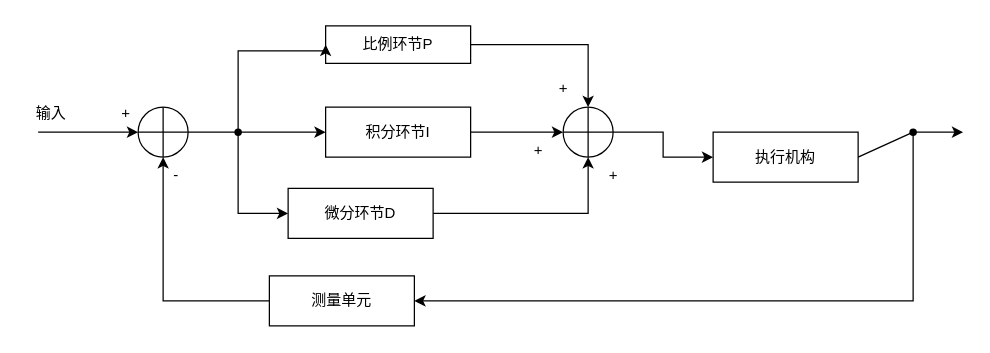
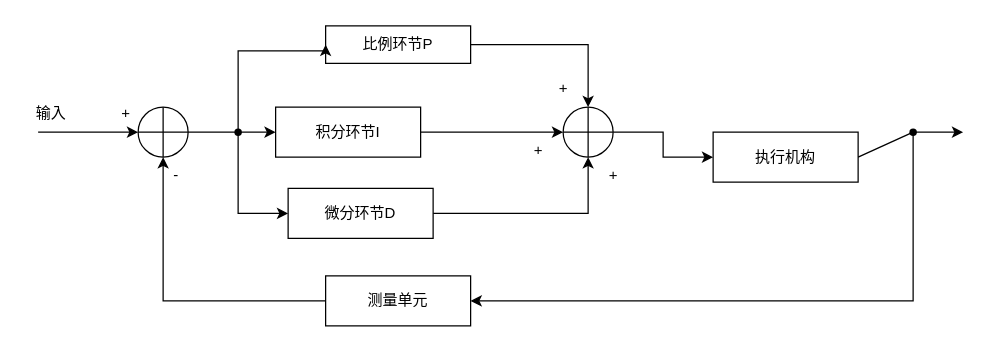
  <mxCell id="0" />
  <mxCell id="1" parent="0" />
  <mxCell id="2" value="" style="shape=orEllipse;perimeter=ellipsePerimeter;whiteSpace=wrap;html=1;backgroundOutline=1;" vertex="1" parent="1"><mxGeometry x="110" y="85" width="40" height="40" as="geometry" /></mxCell>
  <mxCell id="3" value="" style="endArrow=classic;html=1;rounded=0;entryX=0;entryY=0.5;entryDx=0;entryDy=0;" edge="1" parent="1" target="2"><mxGeometry width="50" height="50" relative="1" as="geometry"><mxPoint x="30" y="105" as="sourcePoint" /><mxPoint x="260" y="140" as="targetPoint" /></mxGeometry></mxCell>
  <mxCell id="4" style="edgeStyle=orthogonalEdgeStyle;rounded=0;orthogonalLoop=1;jettySize=auto;html=1;exitX=1;exitY=0.5;exitDx=0;exitDy=0;" edge="1" parent="1" source="5" target="16"><mxGeometry relative="1" as="geometry" /></mxCell>
  <mxCell id="5" value="&lt;font style=&quot;vertical-align: inherit;&quot;&gt;&lt;font style=&quot;vertical-align: inherit;&quot;&gt;比例环节P&lt;/font&gt;&lt;/font&gt;" style="rounded=0;whiteSpace=wrap;html=1;" vertex="1" parent="1"><mxGeometry x="260" y="20" width="116" height="30" as="geometry" /></mxCell>
  <mxCell id="6" style="edgeStyle=orthogonalEdgeStyle;rounded=0;orthogonalLoop=1;jettySize=auto;html=1;exitX=1;exitY=0.5;exitDx=0;exitDy=0;entryX=0;entryY=0.5;entryDx=0;entryDy=0;" edge="1" parent="1" source="7" target="16"><mxGeometry relative="1" as="geometry" /></mxCell>
- <mxCell id="7" value="&lt;font style=&quot;vertical-align: inherit;&quot;&gt;&lt;font style=&quot;vertical-align: inherit;&quot;&gt;积分环节I&lt;/font&gt;&lt;/font&gt;" style="rounded=0;whiteSpace=wrap;html=1;" vertex="1" parent="1"><mxGeometry x="260" y="85" width="116" height="40" as="geometry" /></mxCell>
+ <mxCell id="7" value="&lt;font style=&quot;vertical-align: inherit;&quot;&gt;&lt;font style=&quot;vertical-align: inherit;&quot;&gt;积分环节I&lt;/font&gt;&lt;/font&gt;" style="rounded=0;whiteSpace=wrap;html=1;" vertex="1" parent="1"><mxGeometry x="220" y="85" width="116" height="40" as="geometry" /></mxCell>
  <mxCell id="8" style="edgeStyle=orthogonalEdgeStyle;rounded=0;orthogonalLoop=1;jettySize=auto;html=1;exitX=1;exitY=0.5;exitDx=0;exitDy=0;entryX=0.5;entryY=1;entryDx=0;entryDy=0;" edge="1" parent="1" source="9" target="16"><mxGeometry relative="1" as="geometry" /></mxCell>
  <mxCell id="9" value="&lt;font style=&quot;vertical-align: inherit;&quot;&gt;&lt;font style=&quot;vertical-align: inherit;&quot;&gt;微分环节D&lt;/font&gt;&lt;/font&gt;" style="rounded=0;whiteSpace=wrap;html=1;" vertex="1" parent="1"><mxGeometry x="230" y="150" width="116" height="40" as="geometry" /></mxCell>
  <mxCell id="10" value="" style="endArrow=classic;html=1;rounded=0;exitDx=0;exitDy=0;entryX=0;entryY=0.5;entryDx=0;entryDy=0;startArrow=none;" edge="1" parent="1" source="13" target="7"><mxGeometry width="50" height="50" relative="1" as="geometry"><mxPoint x="210" y="190" as="sourcePoint" /><mxPoint x="260" y="140" as="targetPoint" /></mxGeometry></mxCell>
  <mxCell id="11" style="edgeStyle=orthogonalEdgeStyle;rounded=0;orthogonalLoop=1;jettySize=auto;html=1;entryX=0;entryY=0.5;entryDx=0;entryDy=0;" edge="1" parent="1" source="13" target="9"><mxGeometry relative="1" as="geometry"><Array as="points"><mxPoint x="190" y="170" /></Array></mxGeometry></mxCell>
  <mxCell id="12" style="edgeStyle=orthogonalEdgeStyle;rounded=0;orthogonalLoop=1;jettySize=auto;html=1;entryX=0;entryY=0.5;entryDx=0;entryDy=0;" edge="1" parent="1" source="13" target="5"><mxGeometry relative="1" as="geometry"><Array as="points"><mxPoint x="190" y="40" /></Array></mxGeometry></mxCell>
  <mxCell id="13" value="" style="shape=waypoint;sketch=0;fillStyle=solid;size=6;pointerEvents=1;points=[];fillColor=none;resizable=0;rotatable=0;perimeter=centerPerimeter;snapToPoint=1;" vertex="1" parent="1"><mxGeometry x="170" y="85" width="40" height="40" as="geometry" /></mxCell>
  <mxCell id="14" value="" style="endArrow=none;html=1;rounded=0;exitX=1;exitY=0.5;exitDx=0;exitDy=0;entryDx=0;entryDy=0;" edge="1" parent="1" source="2" target="13"><mxGeometry width="50" height="50" relative="1" as="geometry"><mxPoint x="160" y="105" as="sourcePoint" /><mxPoint x="234" y="105" as="targetPoint" /></mxGeometry></mxCell>
  <mxCell id="15" style="edgeStyle=orthogonalEdgeStyle;rounded=0;orthogonalLoop=1;jettySize=auto;html=1;exitX=1;exitY=0.5;exitDx=0;exitDy=0;entryX=0;entryY=0.5;entryDx=0;entryDy=0;" edge="1" parent="1" source="16" target="17"><mxGeometry relative="1" as="geometry" /></mxCell>
  <mxCell id="16" value="" style="shape=orEllipse;perimeter=ellipsePerimeter;whiteSpace=wrap;html=1;backgroundOutline=1;" vertex="1" parent="1"><mxGeometry x="450" y="85" width="40" height="40" as="geometry" /></mxCell>
  <mxCell id="17" value="&lt;font style=&quot;vertical-align: inherit;&quot;&gt;&lt;font style=&quot;vertical-align: inherit;&quot;&gt;执行机构&lt;/font&gt;&lt;/font&gt;" style="rounded=0;whiteSpace=wrap;html=1;" vertex="1" parent="1"><mxGeometry x="570" y="105" width="116" height="40" as="geometry" /></mxCell>
  <mxCell id="18" value="" style="endArrow=classic;html=1;rounded=0;exitDx=0;exitDy=0;startArrow=none;" edge="1" parent="1" source="20"><mxGeometry width="50" height="50" relative="1" as="geometry"><mxPoint x="340" y="220" as="sourcePoint" /><mxPoint x="770" y="105" as="targetPoint" /></mxGeometry></mxCell>
  <mxCell id="19" style="edgeStyle=orthogonalEdgeStyle;rounded=0;orthogonalLoop=1;jettySize=auto;html=1;entryX=1;entryY=0.5;entryDx=0;entryDy=0;" edge="1" parent="1" source="20" target="23"><mxGeometry relative="1" as="geometry"><Array as="points"><mxPoint x="730" y="240" /></Array></mxGeometry></mxCell>
  <mxCell id="20" value="" style="shape=waypoint;sketch=0;fillStyle=solid;size=6;pointerEvents=1;points=[];fillColor=none;resizable=0;rotatable=0;perimeter=centerPerimeter;snapToPoint=1;" vertex="1" parent="1"><mxGeometry x="710" y="85" width="40" height="40" as="geometry" /></mxCell>
  <mxCell id="21" value="" style="endArrow=none;html=1;rounded=0;exitX=1;exitY=0.5;exitDx=0;exitDy=0;" edge="1" parent="1" source="17" target="20"><mxGeometry width="50" height="50" relative="1" as="geometry"><mxPoint x="686" y="105" as="sourcePoint" /><mxPoint x="770" y="105" as="targetPoint" /></mxGeometry></mxCell>
  <mxCell id="22" style="edgeStyle=orthogonalEdgeStyle;rounded=0;orthogonalLoop=1;jettySize=auto;html=1;" edge="1" parent="1" source="23" target="2"><mxGeometry relative="1" as="geometry" /></mxCell>
- <mxCell id="23" value="&lt;font style=&quot;vertical-align: inherit;&quot;&gt;&lt;font style=&quot;vertical-align: inherit;&quot;&gt;测量单元&lt;/font&gt;&lt;/font&gt;" style="rounded=0;whiteSpace=wrap;html=1;" vertex="1" parent="1"><mxGeometry x="215" y="220" width="116" height="40" as="geometry" /></mxCell>
+ <mxCell id="23" value="&lt;font style=&quot;vertical-align: inherit;&quot;&gt;&lt;font style=&quot;vertical-align: inherit;&quot;&gt;测量单元&lt;/font&gt;&lt;/font&gt;" style="rounded=0;whiteSpace=wrap;html=1;" vertex="1" parent="1"><mxGeometry x="260" y="220" width="116" height="40" as="geometry" /></mxCell>
  <mxCell id="24" value="&lt;font style=&quot;vertical-align: inherit;&quot;&gt;&lt;font style=&quot;vertical-align: inherit;&quot;&gt;输入&lt;/font&gt;&lt;/font&gt;" style="text;html=1;align=center;verticalAlign=middle;resizable=0;points=[];autosize=1;strokeColor=none;fillColor=none;" vertex="1" parent="1"><mxGeometry x="20" y="80" width="40" height="20" as="geometry" /></mxCell>
  <mxCell id="25" value="&lt;font style=&quot;vertical-align: inherit;&quot;&gt;&lt;font style=&quot;vertical-align: inherit;&quot;&gt;+&lt;/font&gt;&lt;/font&gt;" style="text;html=1;align=center;verticalAlign=middle;resizable=0;points=[];autosize=1;strokeColor=none;fillColor=none;" vertex="1" parent="1"><mxGeometry x="90" y="80" width="20" height="20" as="geometry" /></mxCell>
  <mxCell id="26" value="&lt;font style=&quot;vertical-align: inherit;&quot;&gt;&lt;font style=&quot;vertical-align: inherit;&quot;&gt;-&lt;/font&gt;&lt;/font&gt;" style="text;html=1;align=center;verticalAlign=middle;resizable=0;points=[];autosize=1;strokeColor=none;fillColor=none;" vertex="1" parent="1"><mxGeometry x="130" y="130" width="20" height="20" as="geometry" /></mxCell>
  <mxCell id="27" value="&lt;font style=&quot;vertical-align: inherit;&quot;&gt;&lt;font style=&quot;vertical-align: inherit;&quot;&gt;+&lt;/font&gt;&lt;/font&gt;" style="text;html=1;align=center;verticalAlign=middle;resizable=0;points=[];autosize=1;strokeColor=none;fillColor=none;" vertex="1" parent="1"><mxGeometry x="440" y="60" width="20" height="20" as="geometry" /></mxCell>
  <mxCell id="28" value="&lt;font style=&quot;vertical-align: inherit;&quot;&gt;&lt;font style=&quot;vertical-align: inherit;&quot;&gt;+&lt;/font&gt;&lt;/font&gt;" style="text;html=1;align=center;verticalAlign=middle;resizable=0;points=[];autosize=1;strokeColor=none;fillColor=none;" vertex="1" parent="1"><mxGeometry x="420" y="110" width="20" height="20" as="geometry" /></mxCell>
  <mxCell id="29" value="&lt;font style=&quot;vertical-align: inherit;&quot;&gt;&lt;font style=&quot;vertical-align: inherit;&quot;&gt;+&lt;/font&gt;&lt;/font&gt;" style="text;html=1;align=center;verticalAlign=middle;resizable=0;points=[];autosize=1;strokeColor=none;fillColor=none;" vertex="1" parent="1"><mxGeometry x="480" y="130" width="20" height="20" as="geometry" /></mxCell>
